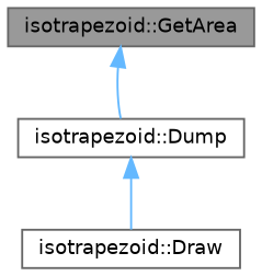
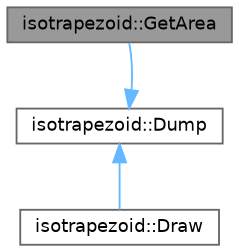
  digraph {
    rankdir=TB
    node [color=grey40 fillcolor=white fontname=Helvetica fontsize=10 shape=box style=filled]
    edge [color=steelblue1 dir=back fontname=Helvetica fontsize=10 labelfontname=Helvetica labelfontsize=10 style=solid]
    n1 [color=gray40 fillcolor=grey60 fontcolor=black height=0.2 label="isotrapezoid::GetArea" width=0.4]
    n2 [height=0.2 label="isotrapezoid::Dump" width=0.4]
    n3 [height=0.2 label="isotrapezoid::Draw" width=0.4]
-   n1 -> n2
+   n2 -> n1
    n2 -> n3
  }
